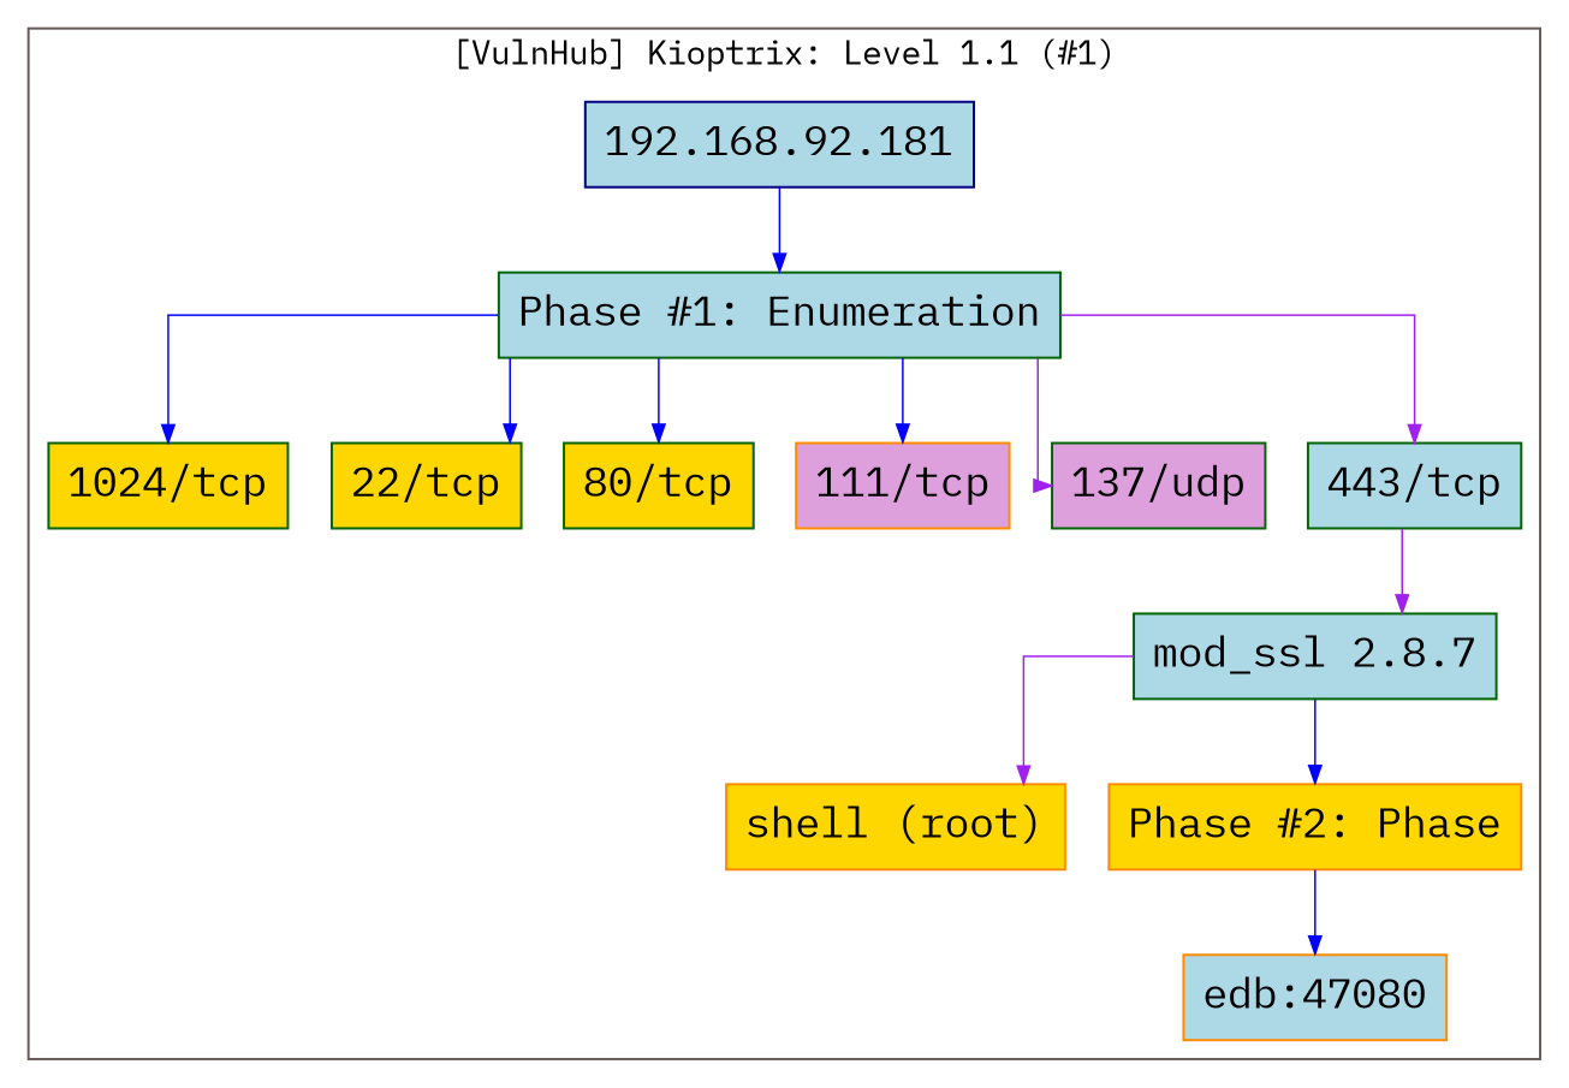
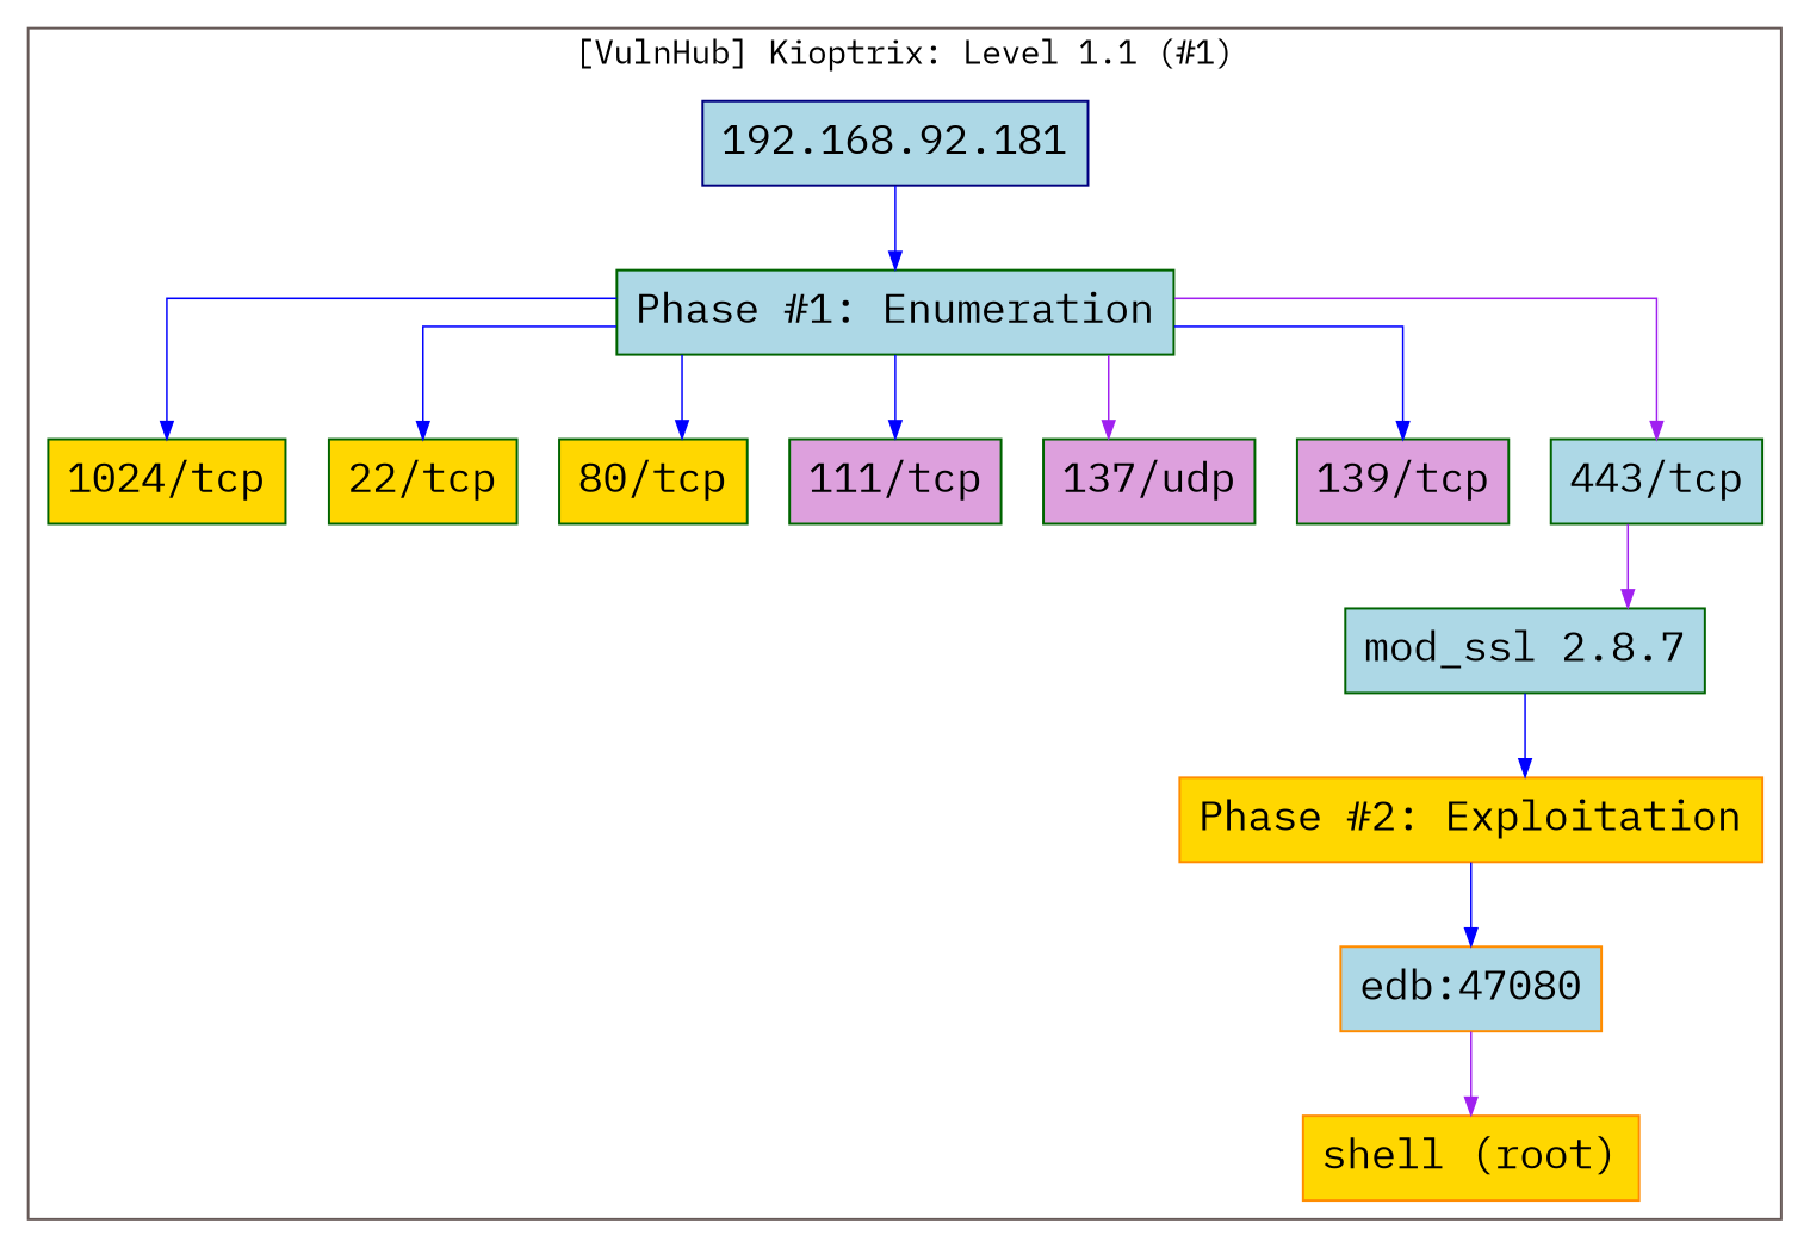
  digraph {
    bgcolor="#ffffff"
    fixedsize=true
    fontname="IBM Plex Mono"
    nodesdictep=1.0
    splines=ortho
    node [color=darkgreen fillcolor=lightblue fontname="IBM Plex Mono" fontsize=18 shape=box style="filled,solid"]
    edge [arrowsize=0.75 color=blue fontname="IBM Plex Mono" penwidth=0.75 style=solid]
    n1 [color=navyblue label="192.168.92.181" width=0.25]
    n2 [label="Phase #1: Enumeration" width=0.25]
    n3 [color=darkorange label="edb:47080" width=0.25]
    n4 [color=darkorange fillcolor=gold label="shell (root)" width=0.25]
    n5 [fillcolor=gold label="1024/tcp" width=0.25]
    n6 [fillcolor=gold label="22/tcp" width=0.25]
    n7 [fillcolor=gold label="80/tcp" width=0.25]
-   n8 [color=darkorange fillcolor=plum label="111/tcp" width=0.25]
+   n8 [fillcolor=plum label="111/tcp" width=0.25]
    n9 [fillcolor=plum label="137/udp" width=0.25]
+   n10 [fillcolor=plum label="139/tcp" width=0.25]
    n11 [label="443/tcp" width=0.25]
    n12 [label="mod_ssl 2.8.7" width=0.25]
-   n13 [color=darkorange fillcolor=gold label="Phase #2: Phase" width=0.25]
+   n13 [color=darkorange fillcolor=gold label="Phase #2: Exploitation" width=0.25]
    subgraph cluster_1 {
      color="#665957"
      label="[VulnHub] Kioptrix: Level 1.1 (#1)"
      n1
      n2
      n3
      n4
      n5
      n6
      n7
      n8
      n9
+     n10
      n11
      n12
      n13
    }
    n1 -> n2
    n2 -> n5
    n2 -> n6
    n2 -> n7
    n2 -> n8
    n2 -> n9 [color=purple]
+   n2 -> n10
    n2 -> n11 [color=purple]
-   n12 -> n4 [color=purple]
+   n3 -> n4 [color=purple]
    n11 -> n12 [color=purple]
    n12 -> n13
    n13 -> n3
  }
